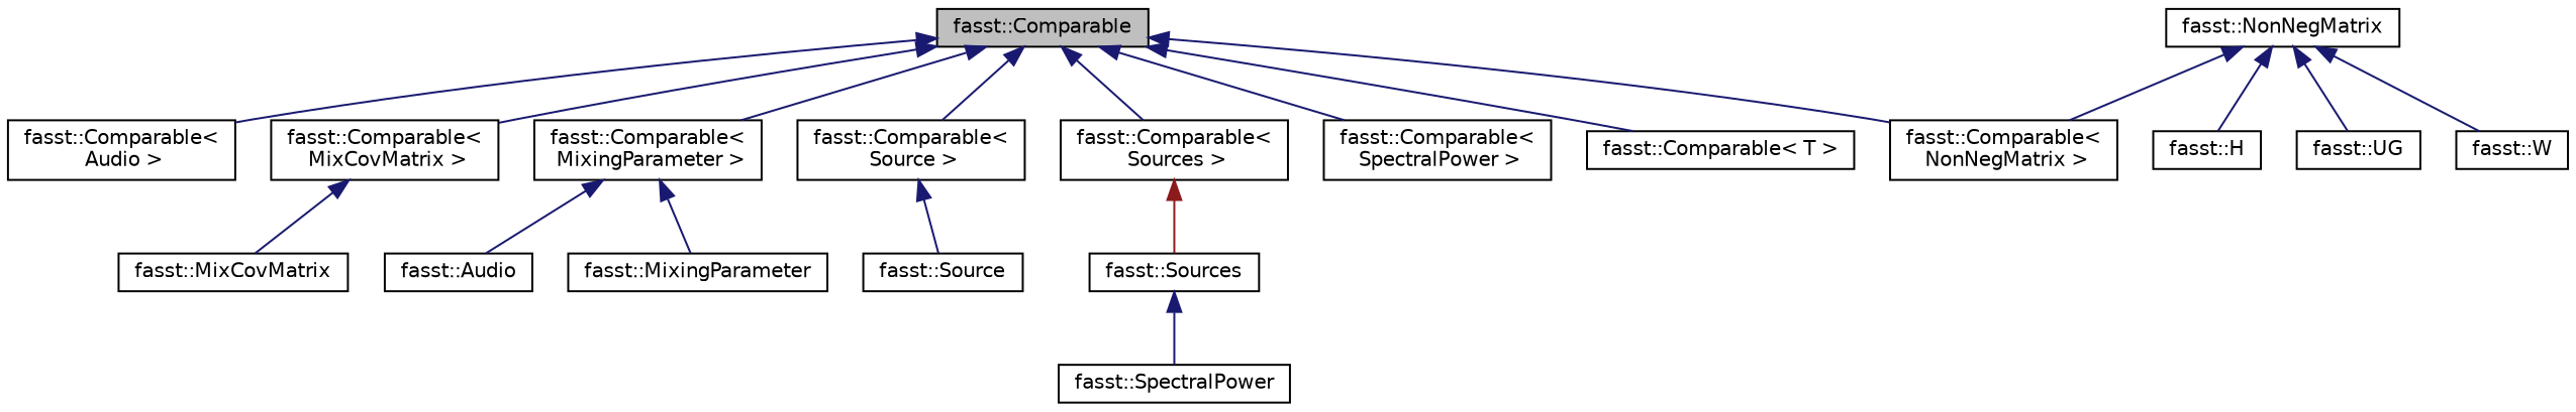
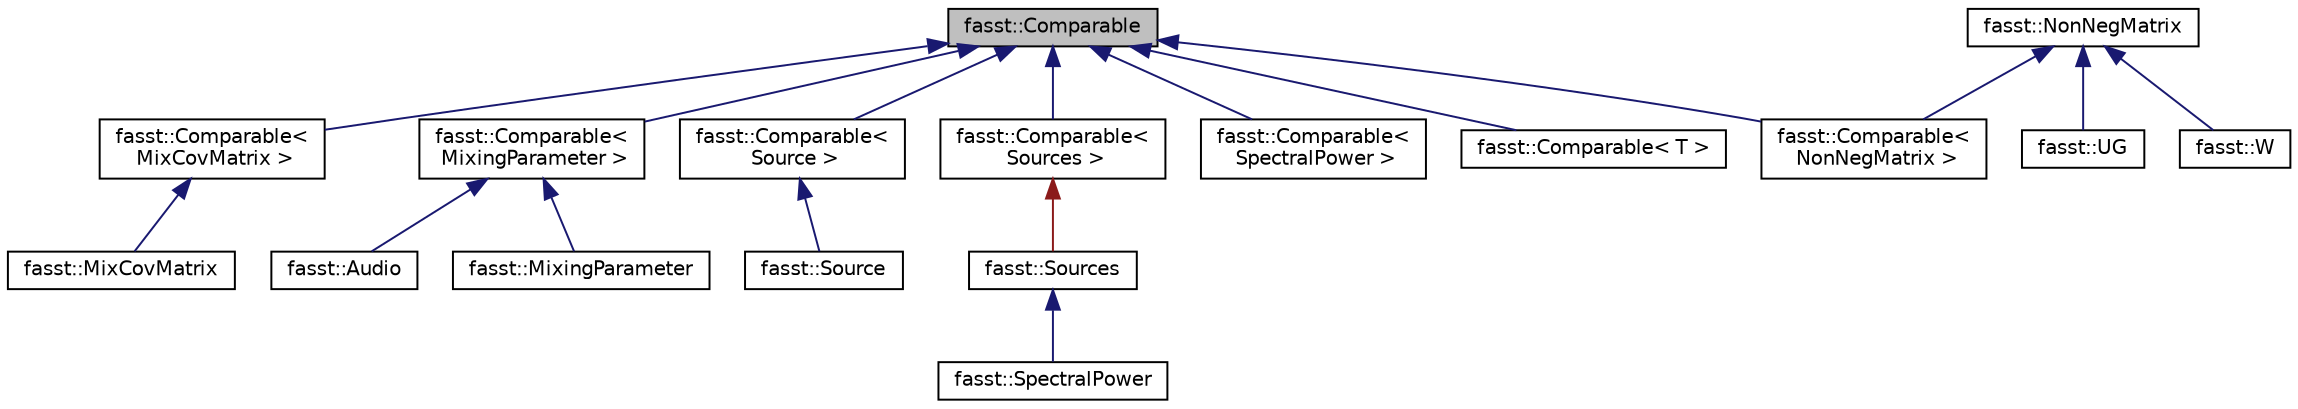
  digraph {
    rankdir=TB
    node [color=black fillcolor=white fontname=Helvetica fontsize=10 shape=record style=filled]
    edge [color=midnightblue dir=back fontname=Helvetica fontsize=10 labelfontname=Helvetica labelfontsize=10 style=solid]
    n1 [fillcolor=grey75 fontcolor=black height=0.2 label="fasst::Comparable" width=0.4]
-   n2 [height=0.2 label="fasst::Comparable\<\l Audio \>" width=0.4]
    n3 [height=0.2 label="fasst::Comparable\<\l MixCovMatrix \>" width=0.4]
    n4 [height=0.2 label="fasst::Comparable\<\l MixingParameter \>" width=0.4]
    n5 [height=0.2 label="fasst::Comparable\<\l NonNegMatrix \>" width=0.4]
    n6 [height=0.2 label="fasst::Comparable\<\l Source \>" width=0.4]
    n7 [height=0.2 label="fasst::Comparable\<\l Sources \>" width=0.4]
    n8 [height=0.2 label="fasst::Comparable\<\l SpectralPower \>" width=0.4]
    n9 [height=0.2 label="fasst::Comparable\< T \>" width=0.4]
    n10 [height=0.2 label="fasst::MixCovMatrix" width=0.4]
    n11 [height=0.2 label="fasst::Audio" width=0.4]
    n12 [height=0.2 label="fasst::MixingParameter" width=0.4]
    n13 [height=0.2 label="fasst::Source" width=0.4]
    n14 [height=0.2 label="fasst::Sources" width=0.4]
    n15 [height=0.2 label="fasst::NonNegMatrix" width=0.4]
-   n16 [height=0.2 label="fasst::H" width=0.4]
    n17 [height=0.2 label="fasst::UG" width=0.4]
    n18 [height=0.2 label="fasst::W" width=0.4]
    n19 [height=0.2 label="fasst::SpectralPower" width=0.4]
-   n1 -> n2
    n1 -> n3
    n1 -> n4
    n1 -> n5
    n1 -> n6
    n1 -> n7
    n1 -> n8
    n1 -> n9
    n3 -> n10
    n4 -> n11
    n4 -> n12
    n6 -> n13
    n7 -> n14 [color=firebrick4]
    n14 -> n19
    n15 -> n5
-   n15 -> n16
    n15 -> n17
    n15 -> n18
  }
